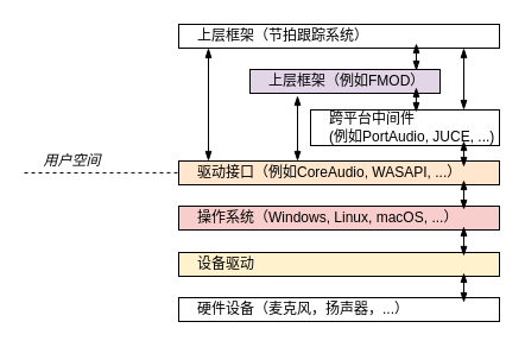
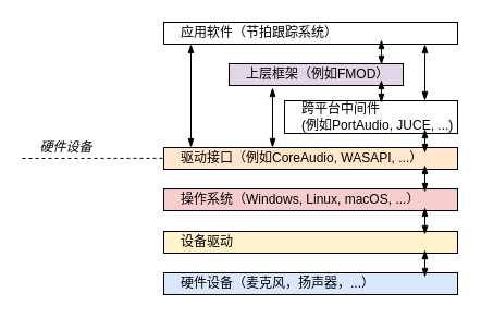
  <mxCell id="0" />
  <mxCell id="1" parent="0" />
- <mxCell id="2" value="上层框架（节拍跟踪系统）" style="rounded=0;whiteSpace=wrap;html=1;align=left;spacingLeft=14;" parent="1" vertex="1"><mxGeometry x="150" y="20" width="270" height="20" as="geometry" /></mxCell>
+ <mxCell id="2" value="应用软件（节拍跟踪系统）" style="rounded=0;whiteSpace=wrap;html=1;align=left;spacingLeft=14;" parent="1" vertex="1"><mxGeometry x="150" y="20" width="270" height="20" as="geometry" /></mxCell>
  <mxCell id="3" value="上层框架（例如FMOD）" style="rounded=0;whiteSpace=wrap;html=1;align=left;spacingLeft=14;fillColor=#e1d5e7;" parent="1" vertex="1"><mxGeometry x="210" y="58" width="160" height="20" as="geometry" /></mxCell>
  <mxCell id="4" value="跨平台中间件&lt;br&gt;(例如PortAudio, JUCE, ...)" style="rounded=0;whiteSpace=wrap;html=1;align=left;spacingLeft=14;" parent="1" vertex="1"><mxGeometry x="261" y="92" width="159" height="30" as="geometry" /></mxCell>
  <mxCell id="5" value="驱动接口（例如CoreAudio, WASAPI, ...）" style="rounded=0;whiteSpace=wrap;html=1;align=left;spacingLeft=14;fillColor=#ffe6cc;" parent="1" vertex="1"><mxGeometry x="150" y="135" width="270" height="20" as="geometry" /></mxCell>
  <mxCell id="6" value="操作系统（Windows, Linux, macOS, ...）" style="rounded=0;whiteSpace=wrap;html=1;align=left;spacingLeft=14;fillColor=#f8cecc;" parent="1" vertex="1"><mxGeometry x="150" y="173" width="270" height="20" as="geometry" /></mxCell>
  <mxCell id="7" value="设备驱动" style="rounded=0;whiteSpace=wrap;html=1;align=left;spacingLeft=14;fillColor=#fff2cc;" parent="1" vertex="1"><mxGeometry x="150" y="212" width="270" height="20" as="geometry" /></mxCell>
- <mxCell id="8" value="硬件设备（麦克风，扬声器，...）" style="rounded=0;whiteSpace=wrap;html=1;align=left;spacingLeft=14;" parent="1" vertex="1"><mxGeometry x="150" y="250" width="270" height="20" as="geometry" /></mxCell>
+ <mxCell id="8" value="硬件设备（麦克风，扬声器，...）" style="rounded=0;whiteSpace=wrap;html=1;align=left;spacingLeft=14;fillColor=#dae8fc;" parent="1" vertex="1"><mxGeometry x="150" y="250" width="270" height="20" as="geometry" /></mxCell>
  <mxCell id="9" value="" style="endArrow=blockThin;startArrow=blockThin;html=1;rounded=0;endFill=1;startFill=1;" parent="1" edge="1"><mxGeometry width="50" height="50" relative="1" as="geometry"><mxPoint x="175" y="135" as="sourcePoint" /><mxPoint x="175" y="40" as="targetPoint" /></mxGeometry></mxCell>
  <mxCell id="10" value="" style="endArrow=blockThin;startArrow=blockThin;html=1;rounded=0;endFill=1;startFill=1;" parent="1" edge="1"><mxGeometry width="50" height="50" relative="1" as="geometry"><mxPoint x="250" y="135" as="sourcePoint" /><mxPoint x="250" y="80" as="targetPoint" /></mxGeometry></mxCell>
  <mxCell id="11" value="" style="endArrow=blockThin;startArrow=blockThin;html=1;rounded=0;endFill=1;startFill=1;" parent="1" edge="1"><mxGeometry width="50" height="50" relative="1" as="geometry"><mxPoint x="390" y="140" as="sourcePoint" /><mxPoint x="390" y="118" as="targetPoint" /></mxGeometry></mxCell>
  <mxCell id="12" value="" style="endArrow=blockThin;startArrow=blockThin;html=1;rounded=0;endFill=1;startFill=1;" parent="1" edge="1"><mxGeometry width="50" height="50" relative="1" as="geometry"><mxPoint x="390" y="176" as="sourcePoint" /><mxPoint x="390" y="151" as="targetPoint" /></mxGeometry></mxCell>
  <mxCell id="13" value="" style="endArrow=blockThin;startArrow=blockThin;html=1;rounded=0;endFill=1;startFill=1;" parent="1" edge="1"><mxGeometry width="50" height="50" relative="1" as="geometry"><mxPoint x="390" y="215" as="sourcePoint" /><mxPoint x="390" y="190" as="targetPoint" /></mxGeometry></mxCell>
  <mxCell id="14" value="" style="endArrow=blockThin;startArrow=blockThin;html=1;rounded=0;endFill=1;startFill=1;" parent="1" edge="1"><mxGeometry width="50" height="50" relative="1" as="geometry"><mxPoint x="390" y="254" as="sourcePoint" /><mxPoint x="390" y="229" as="targetPoint" /></mxGeometry></mxCell>
  <mxCell id="15" value="" style="endArrow=blockThin;startArrow=blockThin;html=1;rounded=0;endFill=1;startFill=1;exitX=0.559;exitY=0.067;exitDx=0;exitDy=0;exitPerimeter=0;" parent="1" source="4" edge="1"><mxGeometry width="50" height="50" relative="1" as="geometry"><mxPoint x="349.96" y="92" as="sourcePoint" /><mxPoint x="349.96" y="73" as="targetPoint" /></mxGeometry></mxCell>
  <mxCell id="16" value="" style="endArrow=blockThin;startArrow=blockThin;html=1;rounded=0;endFill=1;startFill=1;" parent="1" edge="1"><mxGeometry width="50" height="50" relative="1" as="geometry"><mxPoint x="350" y="59" as="sourcePoint" /><mxPoint x="350" y="36" as="targetPoint" /></mxGeometry></mxCell>
  <mxCell id="17" value="" style="endArrow=blockThin;startArrow=blockThin;html=1;rounded=0;endFill=1;startFill=1;" parent="1" edge="1"><mxGeometry width="50" height="50" relative="1" as="geometry"><mxPoint x="390" y="92" as="sourcePoint" /><mxPoint x="390" y="40" as="targetPoint" /></mxGeometry></mxCell>
  <mxCell id="18" value="" style="endArrow=none;dashed=1;html=1;rounded=0;fontColor=default;strokeColor=#000000;" parent="1" edge="1"><mxGeometry width="50" height="50" relative="1" as="geometry"><mxPoint x="20" y="145" as="sourcePoint" /><mxPoint x="150" y="144.88" as="targetPoint" /></mxGeometry></mxCell>
- <mxCell id="19" value="&lt;i&gt;用户空间&lt;/i&gt;" style="text;html=1;align=center;verticalAlign=middle;resizable=0;points=[];autosize=1;strokeColor=none;fillColor=none;fontColor=default;" parent="1" vertex="1"><mxGeometry x="31" y="126" width="58" height="18" as="geometry" /></mxCell>
+ <mxCell id="19" value="&lt;i&gt;硬件设备&lt;/i&gt;" style="text;html=1;align=center;verticalAlign=middle;resizable=0;points=[];autosize=1;strokeColor=none;fillColor=none;fontColor=default;" parent="1" vertex="1"><mxGeometry x="31" y="126" width="58" height="18" as="geometry" /></mxCell>
